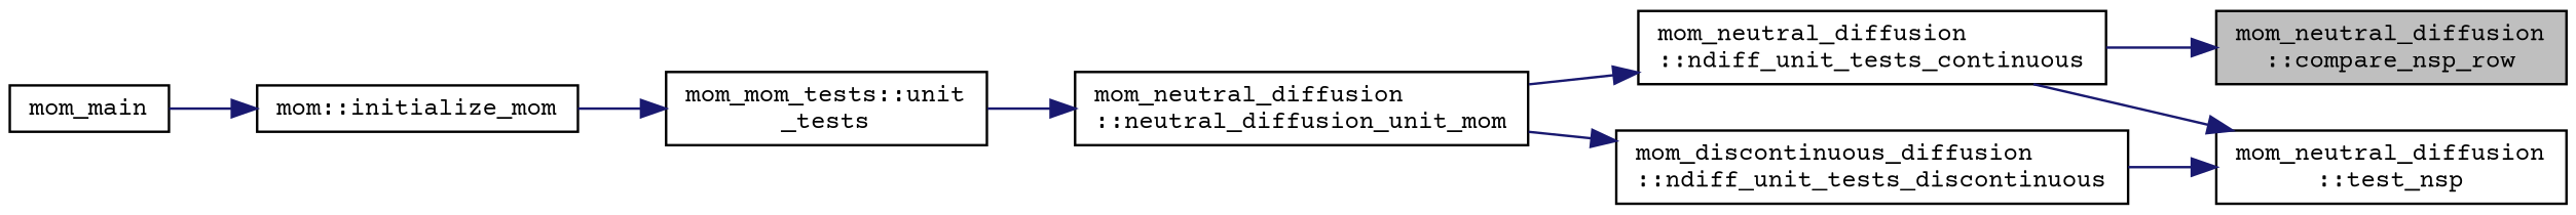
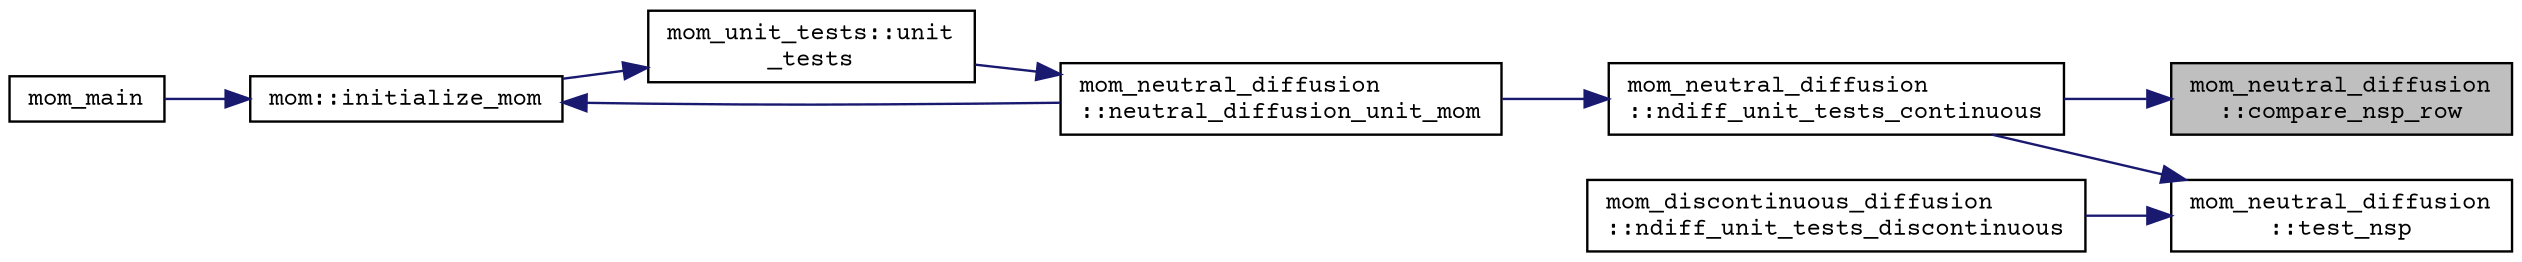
  digraph {
    fontname="Courier Prime"
    rankdir=RL
    node [color=black fillcolor=white fontname="Courier Prime" fontsize=10 shape=record style=filled]
    edge [color=midnightblue dir=back fontname="Courier Prime" fontsize=10 labelfontname=Helvetica labelfontsize=10 style=solid]
    n1 [fillcolor=grey75 fontcolor=black height=0.2 label="mom_neutral_diffusion\l::compare_nsp_row" width=0.4]
    n2 [height=0.2 label="mom_neutral_diffusion\l::ndiff_unit_tests_continuous" width=0.4]
    n3 [height=0.2 label="mom_neutral_diffusion\l::test_nsp" width=0.4]
    n4 [height=0.2 label="mom_discontinuous_diffusion\l::ndiff_unit_tests_discontinuous" width=0.4]
    n5 [height=0.2 label="mom_neutral_diffusion\l::neutral_diffusion_unit_mom" width=0.4]
-   n6 [height=0.2 label="mom_mom_tests::unit\l_tests" width=0.4]
+   n6 [height=0.2 label="mom_unit_tests::unit\l_tests" width=0.4]
    n7 [height=0.2 label="mom::initialize_mom" width=0.4]
    n8 [height=0.2 label=mom_main width=0.4]
    n1 -> n2
    n2 -> n5
    n3 -> n2
    n3 -> n4
-   n4 -> n5
+   n7 -> n5
    n5 -> n6
    n6 -> n7
    n7 -> n8
  }
